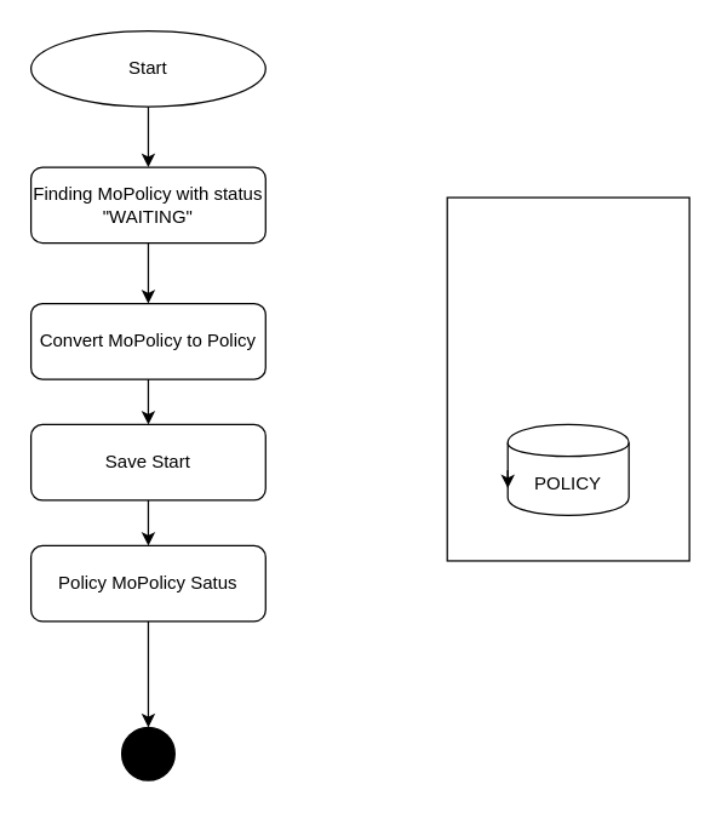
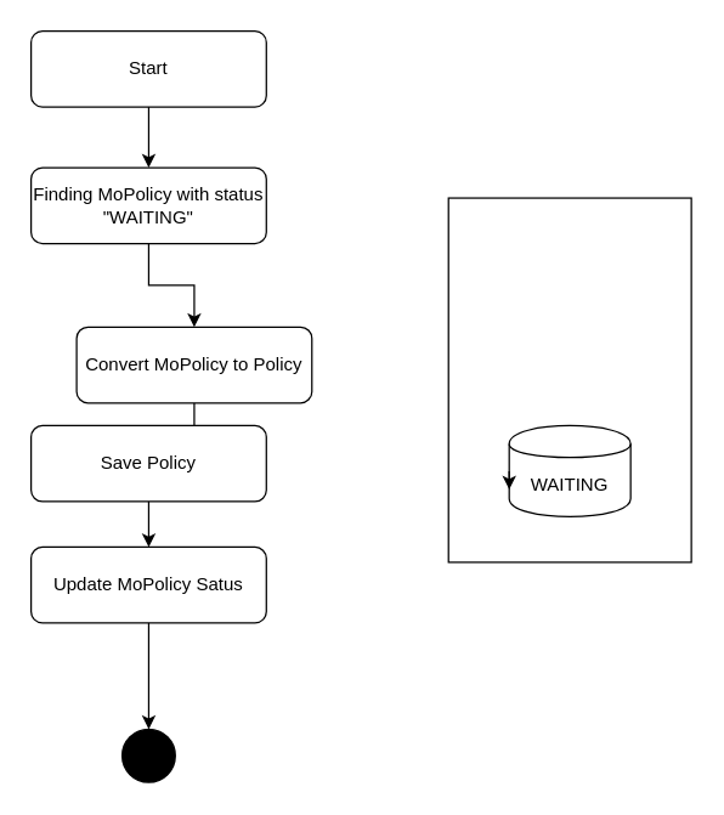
  <mxCell id="0" />
  <mxCell id="1" parent="0" />
  <mxCell id="2" value="" style="rounded=0;whiteSpace=wrap;html=1;strokeColor=#000000;fillColor=none;" vertex="1" parent="1"><mxGeometry x="295" y="130" width="160" height="240" as="geometry" /></mxCell>
  <mxCell id="3" style="edgeStyle=orthogonalEdgeStyle;rounded=0;orthogonalLoop=1;jettySize=auto;html=1;entryX=0.5;entryY=0;entryDx=0;entryDy=0;" edge="1" parent="1" source="4" target="6"><mxGeometry relative="1" as="geometry" /></mxCell>
- <mxCell id="4" value="Start" style="ellipse;whiteSpace=wrap;html=1;" parent="1" vertex="1"><mxGeometry x="20" y="20" width="155" height="50" as="geometry" /></mxCell>
+ <mxCell id="4" value="Start" style="rounded=1;whiteSpace=wrap;html=1;" parent="1" vertex="1"><mxGeometry x="20" y="20" width="155" height="50" as="geometry" /></mxCell>
  <mxCell id="5" style="edgeStyle=orthogonalEdgeStyle;rounded=0;orthogonalLoop=1;jettySize=auto;html=1;entryX=0.5;entryY=0;entryDx=0;entryDy=0;" edge="1" parent="1" source="6" target="9"><mxGeometry relative="1" as="geometry" /></mxCell>
  <mxCell id="6" value="Finding MoPolicy with status &quot;WAITING&quot;" style="rounded=1;whiteSpace=wrap;html=1;" vertex="1" parent="1"><mxGeometry x="20" y="110" width="155" height="50" as="geometry" /></mxCell>
- <mxCell id="7" value="POLICY" style="shape=cylinder;whiteSpace=wrap;html=1;boundedLbl=1;backgroundOutline=1;" vertex="1" parent="1"><mxGeometry x="335" y="280" width="80" height="60" as="geometry" /></mxCell>
+ <mxCell id="7" value="WAITING" style="shape=cylinder;whiteSpace=wrap;html=1;boundedLbl=1;backgroundOutline=1;" vertex="1" parent="1"><mxGeometry x="335" y="280" width="80" height="60" as="geometry" /></mxCell>
  <mxCell id="8" style="edgeStyle=orthogonalEdgeStyle;rounded=0;orthogonalLoop=1;jettySize=auto;html=1;entryX=0.5;entryY=0;entryDx=0;entryDy=0;" edge="1" parent="1" source="9" target="11"><mxGeometry relative="1" as="geometry" /></mxCell>
- <mxCell id="9" value="Convert MoPolicy to Policy" style="rounded=1;whiteSpace=wrap;html=1;" vertex="1" parent="1"><mxGeometry x="20" y="200" width="155" height="50" as="geometry" /></mxCell>
+ <mxCell id="9" value="Convert MoPolicy to Policy" style="rounded=1;whiteSpace=wrap;html=1;" vertex="1" parent="1"><mxGeometry x="50" y="215" width="155" height="50" as="geometry" /></mxCell>
  <mxCell id="10" style="edgeStyle=orthogonalEdgeStyle;rounded=0;orthogonalLoop=1;jettySize=auto;html=1;entryX=0.5;entryY=0;entryDx=0;entryDy=0;" edge="1" parent="1" source="11" target="14"><mxGeometry relative="1" as="geometry" /></mxCell>
- <mxCell id="11" value="Save Start" style="rounded=1;whiteSpace=wrap;html=1;" vertex="1" parent="1"><mxGeometry x="20" y="280" width="155" height="50" as="geometry" /></mxCell>
+ <mxCell id="11" value="Save Policy" style="rounded=1;whiteSpace=wrap;html=1;" vertex="1" parent="1"><mxGeometry x="20" y="280" width="155" height="50" as="geometry" /></mxCell>
  <mxCell id="12" style="edgeStyle=orthogonalEdgeStyle;rounded=0;orthogonalLoop=1;jettySize=auto;html=1;exitX=0;exitY=0.5;exitDx=0;exitDy=0;entryX=0;entryY=0.7;entryDx=0;entryDy=0;" edge="1" parent="1" source="7" target="7"><mxGeometry relative="1" as="geometry" /></mxCell>
  <mxCell id="13" style="edgeStyle=orthogonalEdgeStyle;rounded=0;orthogonalLoop=1;jettySize=auto;html=1;entryX=0.5;entryY=0;entryDx=0;entryDy=0;" edge="1" parent="1" source="14" target="15"><mxGeometry relative="1" as="geometry" /></mxCell>
- <mxCell id="14" value="Policy MoPolicy Satus" style="rounded=1;whiteSpace=wrap;html=1;" vertex="1" parent="1"><mxGeometry x="20" y="360" width="155" height="50" as="geometry" /></mxCell>
+ <mxCell id="14" value="Update MoPolicy Satus" style="rounded=1;whiteSpace=wrap;html=1;" vertex="1" parent="1"><mxGeometry x="20" y="360" width="155" height="50" as="geometry" /></mxCell>
  <mxCell id="15" value="" style="ellipse;whiteSpace=wrap;html=1;aspect=fixed;strokeColor=#000000;fillColor=#000000;" vertex="1" parent="1"><mxGeometry x="80" y="480" width="35" height="35" as="geometry" /></mxCell>
